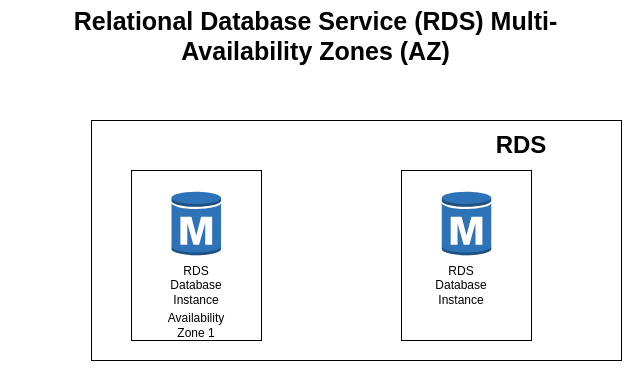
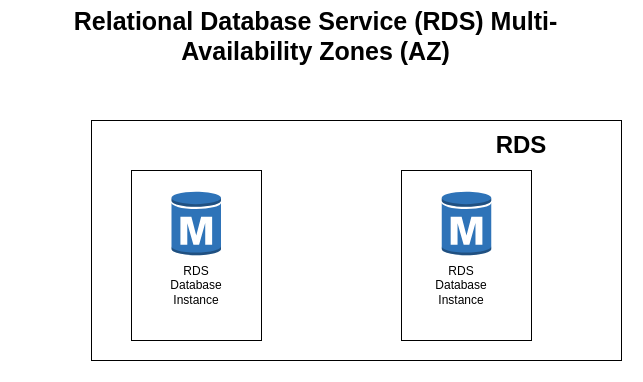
  <mxCell id="0" />
  <mxCell id="1" parent="0" />
  <mxCell id="2" value="" style="rounded=0;whiteSpace=wrap;html=1;" vertex="1" parent="1"><mxGeometry x="91" y="120" width="530" height="240" as="geometry" /></mxCell>
  <mxCell id="3" value="" style="rounded=0;whiteSpace=wrap;html=1;" vertex="1" parent="1"><mxGeometry x="131" y="170" width="130" height="170" as="geometry" /></mxCell>
  <mxCell id="4" value="" style="outlineConnect=0;dashed=0;verticalLabelPosition=bottom;verticalAlign=top;align=center;html=1;shape=mxgraph.aws3.rds_db_instance;fillColor=#2E73B8;gradientColor=none;" vertex="1" parent="1"><mxGeometry x="171" y="190" width="49.5" height="66" as="geometry" /></mxCell>
  <mxCell id="5" value="RDS Database Instance" style="text;html=1;strokeColor=none;fillColor=none;align=center;verticalAlign=middle;whiteSpace=wrap;rounded=0;" vertex="1" parent="1"><mxGeometry x="165.75" y="270" width="60" height="30" as="geometry" /></mxCell>
  <mxCell id="6" value="" style="rounded=0;whiteSpace=wrap;html=1;" vertex="1" parent="1"><mxGeometry x="401" y="170" width="130" height="170" as="geometry" /></mxCell>
  <mxCell id="7" value="" style="outlineConnect=0;dashed=0;verticalLabelPosition=bottom;verticalAlign=top;align=center;html=1;shape=mxgraph.aws3.rds_db_instance;fillColor=#2E73B8;gradientColor=none;" vertex="1" parent="1"><mxGeometry x="441.25" y="190" width="49.5" height="66" as="geometry" /></mxCell>
  <mxCell id="8" value="RDS Database Instance" style="text;html=1;strokeColor=none;fillColor=none;align=center;verticalAlign=middle;whiteSpace=wrap;rounded=0;" vertex="1" parent="1"><mxGeometry x="430.75" y="270" width="60" height="30" as="geometry" /></mxCell>
- <mxCell id="9" value="Availability Zone 1" style="text;html=1;strokeColor=none;fillColor=none;align=center;verticalAlign=middle;whiteSpace=wrap;rounded=0;" vertex="1" parent="1"><mxGeometry x="165.75" y="310" width="60" height="30" as="geometry" /></mxCell>
  <mxCell id="10" value="&lt;b&gt;&lt;font style=&quot;font-size: 24px;&quot;&gt;RDS&lt;/font&gt;&lt;/b&gt;" style="text;html=1;strokeColor=none;fillColor=none;align=center;verticalAlign=middle;whiteSpace=wrap;rounded=0;" vertex="1" parent="1"><mxGeometry x="491" y="130" width="60" height="30" as="geometry" /></mxCell>
  <mxCell id="11" value="&lt;b&gt;&lt;font style=&quot;font-size: 25px;&quot;&gt;Relational Database Service (RDS) Multi-Availability Zones (AZ)&lt;/font&gt;&lt;/b&gt;" style="text;html=1;strokeColor=none;fillColor=none;align=center;verticalAlign=middle;whiteSpace=wrap;rounded=0;" vertex="1" parent="1"><mxGeometry x="20" y="20" width="591" height="30" as="geometry" /></mxCell>
